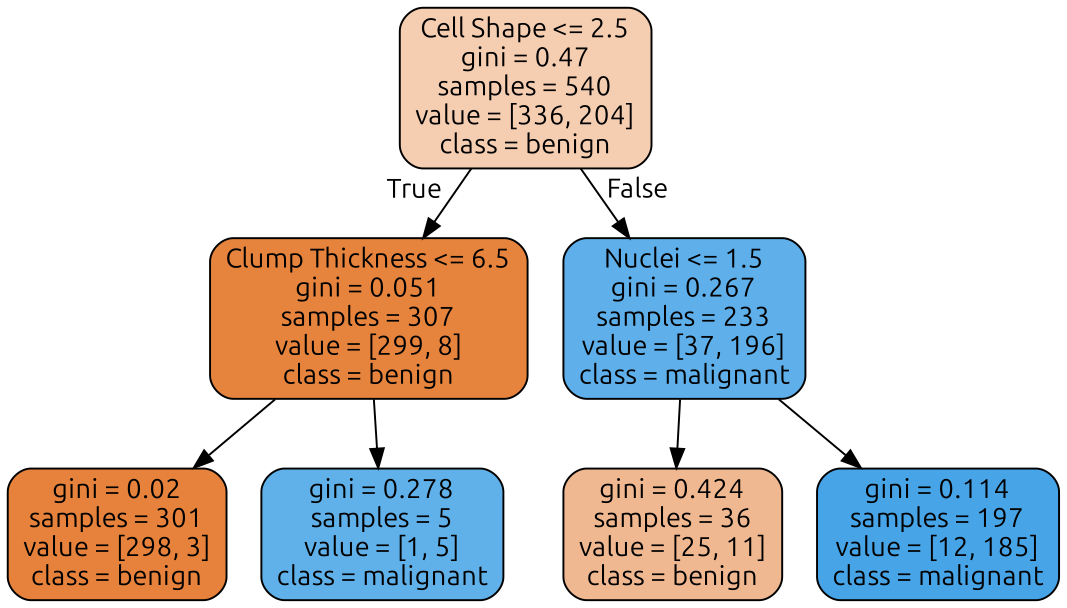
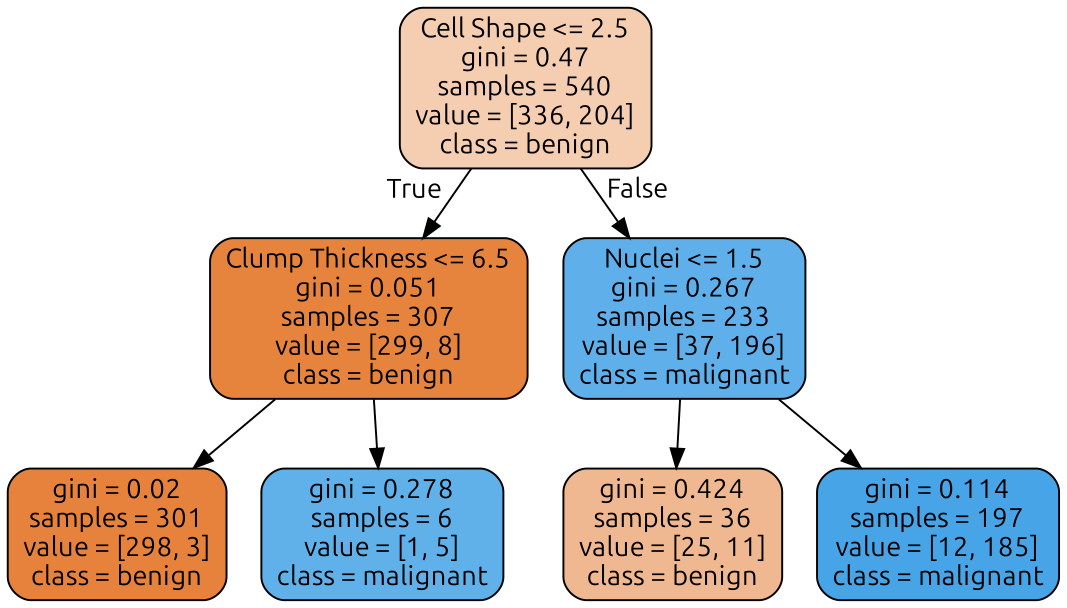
  digraph {
    fontname=Ubuntu
    node [color=black fontname=Ubuntu shape=box style="filled, rounded"]
    edge [fontname=Ubuntu]
    n1 [fillcolor="#e5813964" label="Cell Shape <= 2.5\ngini = 0.47\nsamples = 540\nvalue = [336, 204]\nclass = benign"]
    n2 [fillcolor="#e58139f8" label="Clump Thickness <= 6.5\ngini = 0.051\nsamples = 307\nvalue = [299, 8]\nclass = benign"]
    n3 [fillcolor="#399de5cf" label="Nuclei <= 1.5\ngini = 0.267\nsamples = 233\nvalue = [37, 196]\nclass = malignant"]
    n4 [fillcolor="#e58139fc" label="gini = 0.02\nsamples = 301\nvalue = [298, 3]\nclass = benign"]
-   n5 [fillcolor="#399de5cc" label="gini = 0.278\nsamples = 5\nvalue = [1, 5]\nclass = malignant"]
+   n5 [fillcolor="#399de5cc" label="gini = 0.278\nsamples = 6\nvalue = [1, 5]\nclass = malignant"]
    n6 [fillcolor="#e581398f" label="gini = 0.424\nsamples = 36\nvalue = [25, 11]\nclass = benign"]
    n7 [fillcolor="#399de5ee" label="gini = 0.114\nsamples = 197\nvalue = [12, 185]\nclass = malignant"]
    n1 -> n2 [headlabel=True labelangle=45 labeldistance=2.5]
    n1 -> n3 [headlabel=False labelangle=-45 labeldistance=2.5]
    n2 -> n4
    n2 -> n5
    n3 -> n6
    n3 -> n7
  }
